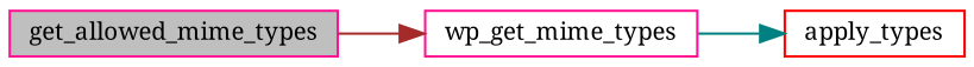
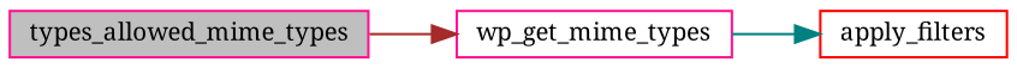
  digraph {
    fontname="Noto Serif"
    rankdir=LR
    node [color=deeppink fillcolor=white fontname="Noto Serif" fontsize=10 shape=record style=filled]
    edge [fontname="Noto Serif" fontsize=10 labelfontname=Helvetica labelfontsize=10 style=solid]
-   n1 [fillcolor=grey75 fontcolor=black height=0.2 label=get_allowed_mime_types width=0.4]
+   n1 [fillcolor=grey75 fontcolor=black height=0.2 label=types_allowed_mime_types width=0.4]
    n2 [height=0.2 label=wp_get_mime_types width=0.4]
-   n3 [color=red height=0.2 label=apply_types width=0.4]
+   n3 [color=red height=0.2 label=apply_filters width=0.4]
    n1 -> n2 [color=brown]
    n2 -> n3 [color=teal]
  }
